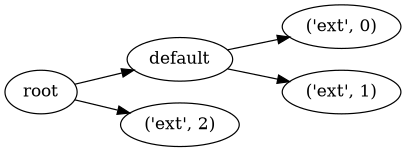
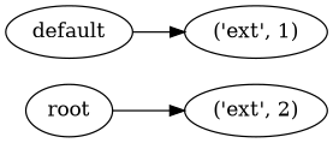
  digraph {
    rankdir=LR
    n1 [label=root]
    n2 [label=default]
    n3 [label="\('ext',\ 2\)"]
-   n4 [label="\('ext',\ 0\)"]
    n5 [label="\('ext',\ 1\)"]
-   n1 -> n2
    n1 -> n3
-   n2 -> n4
    n2 -> n5
  }
